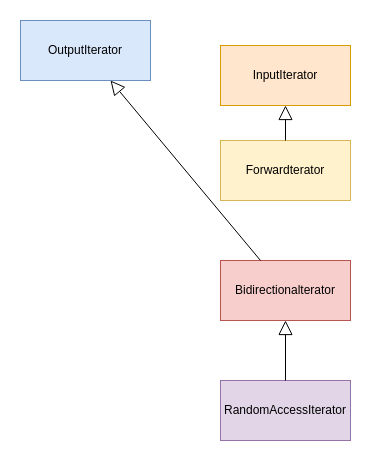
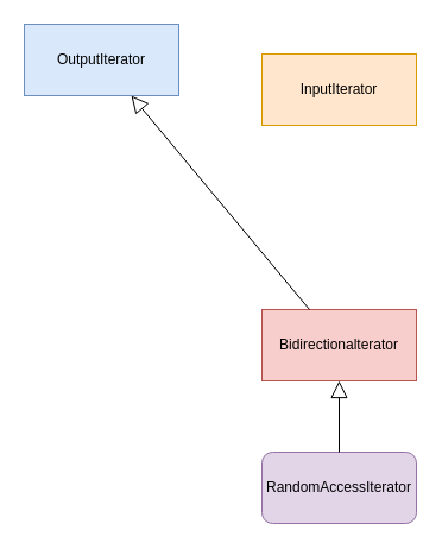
  <mxCell id="0" />
  <mxCell id="1" parent="0" />
  <mxCell id="2" value="OutputIterator" style="rounded=0;whiteSpace=wrap;html=1;fillColor=#dae8fc;strokeColor=#6c8ebf;" vertex="1" parent="1"><mxGeometry x="20" y="20" width="130" height="60" as="geometry" /></mxCell>
  <mxCell id="3" value="InputIterator" style="rounded=0;whiteSpace=wrap;html=1;fillColor=#ffe6cc;strokeColor=#d79b00;" vertex="1" parent="1"><mxGeometry x="220" y="45" width="130" height="60" as="geometry" /></mxCell>
- <mxCell id="4" value="Forwardterator" style="rounded=0;whiteSpace=wrap;html=1;fillColor=#fff2cc;strokeColor=#d6b656;" vertex="1" parent="1"><mxGeometry x="220" y="140" width="130" height="60" as="geometry" /></mxCell>
  <mxCell id="5" value="Bidirectionalterator" style="rounded=0;whiteSpace=wrap;html=1;fillColor=#f8cecc;strokeColor=#b85450;" vertex="1" parent="1"><mxGeometry x="220" y="260" width="130" height="60" as="geometry" /></mxCell>
- <mxCell id="6" value="RandomAccessIterator" style="rounded=0;whiteSpace=wrap;html=1;fillColor=#e1d5e7;strokeColor=#9673a6;" vertex="1" parent="1"><mxGeometry x="220" y="380" width="130" height="60" as="geometry" /></mxCell>
- <mxCell id="7" value="" style="endArrow=block;endFill=0;endSize=12;html=1;rounded=0;entryX=0.5;entryY=1;entryDx=0;entryDy=0;" edge="1" parent="1" source="4" target="3"><mxGeometry width="160" relative="1" as="geometry"><mxPoint x="240" y="260" as="sourcePoint" /><mxPoint x="400" y="260" as="targetPoint" /></mxGeometry></mxCell>
+ <mxCell id="6" value="RandomAccessIterator" style="whiteSpace=wrap;html=1;fillColor=#e1d5e7;strokeColor=#9673a6;rounded=1;" vertex="1" parent="1"><mxGeometry x="220" y="380" width="130" height="60" as="geometry" /></mxCell>
  <mxCell id="8" value="" style="endArrow=block;endFill=0;endSize=12;html=1;rounded=0;" edge="1" parent="1" source="5" target="2"><mxGeometry width="160" relative="1" as="geometry"><mxPoint x="290" y="150" as="sourcePoint" /><mxPoint x="290" y="90" as="targetPoint" /></mxGeometry></mxCell>
  <mxCell id="9" value="" style="endArrow=block;endFill=0;endSize=12;html=1;rounded=0;exitX=0.5;exitY=0;exitDx=0;exitDy=0;entryX=0.5;entryY=1;entryDx=0;entryDy=0;" edge="1" parent="1" source="6" target="5"><mxGeometry width="160" relative="1" as="geometry"><mxPoint x="300" y="160" as="sourcePoint" /><mxPoint x="280" y="310" as="targetPoint" /></mxGeometry></mxCell>
